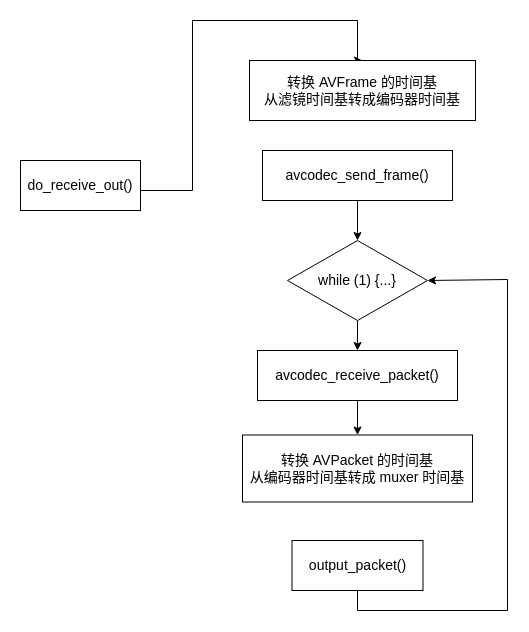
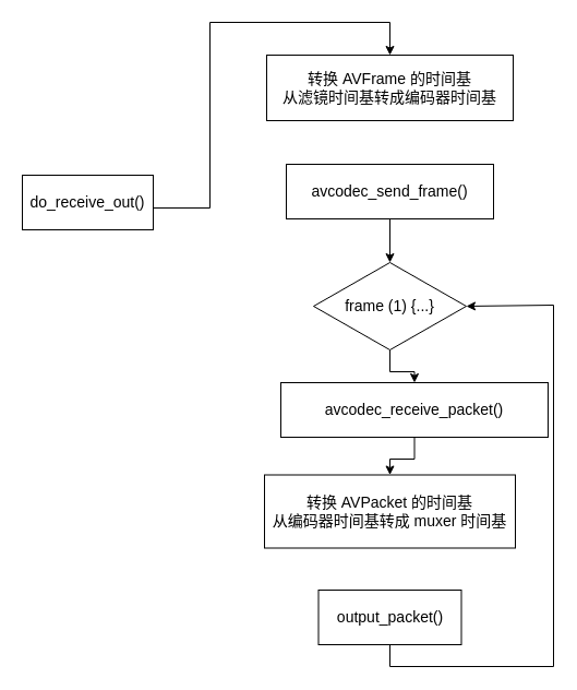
  <mxCell id="0" />
  <mxCell id="1" parent="0" />
  <mxCell id="2" style="edgeStyle=orthogonalEdgeStyle;rounded=0;orthogonalLoop=1;jettySize=auto;html=1;entryX=0.5;entryY=0;entryDx=0;entryDy=0;fontSize=14;" parent="1" source="3" target="4" edge="1"><mxGeometry relative="1" as="geometry"><Array as="points"><mxPoint x="192" y="190" /><mxPoint x="192" y="20" /><mxPoint x="357" y="20" /></Array></mxGeometry></mxCell>
  <mxCell id="3" value="do_receive_out()" style="rounded=0;whiteSpace=wrap;html=1;fontSize=14;" parent="1" vertex="1"><mxGeometry x="20" y="160" width="120" height="50" as="geometry" /></mxCell>
- <mxCell id="4" value="转换 AVFrame 的时间基&lt;br&gt;从滤镜时间基转成编码器时间基" style="rounded=0;whiteSpace=wrap;html=1;fontSize=14;" parent="1" vertex="1"><mxGeometry x="249" y="60" width="226" height="60" as="geometry" /></mxCell>
+ <mxCell id="4" value="转换 AVFrame 的时间基&lt;br&gt;从滤镜时间基转成编码器时间基" style="rounded=0;whiteSpace=wrap;html=1;fontSize=14;" parent="1" vertex="1"><mxGeometry x="244" y="50" width="226" height="60" as="geometry" /></mxCell>
  <mxCell id="5" style="edgeStyle=orthogonalEdgeStyle;rounded=0;orthogonalLoop=1;jettySize=auto;html=1;fontSize=14;" parent="1" edge="1"><mxGeometry relative="1" as="geometry"><mxPoint x="337" y="270" as="targetPoint" /></mxGeometry></mxCell>
  <mxCell id="6" style="edgeStyle=orthogonalEdgeStyle;rounded=0;orthogonalLoop=1;jettySize=auto;html=1;fontSize=14;fontColor=default;" parent="1" source="7" target="9" edge="1"><mxGeometry relative="1" as="geometry" /></mxCell>
  <mxCell id="7" value="avcodec_send_frame()" style="rounded=0;whiteSpace=wrap;html=1;fontSize=14;" parent="1" vertex="1"><mxGeometry x="262" y="150" width="190" height="50" as="geometry" /></mxCell>
  <mxCell id="8" style="edgeStyle=orthogonalEdgeStyle;rounded=0;orthogonalLoop=1;jettySize=auto;html=1;fontSize=14;fontColor=#000000;" parent="1" source="9" target="11" edge="1"><mxGeometry relative="1" as="geometry" /></mxCell>
- <mxCell id="9" value="&lt;font color=&quot;#000000&quot;&gt;while (1) {...}&lt;/font&gt;" style="rhombus;whiteSpace=wrap;html=1;fontSize=14;fontColor=#FF3333;" parent="1" vertex="1"><mxGeometry x="287" y="240" width="140" height="80" as="geometry" /></mxCell>
+ <mxCell id="9" value="&lt;font color=&quot;#000000&quot;&gt;frame (1) {...}&lt;/font&gt;" style="rhombus;whiteSpace=wrap;html=1;fontSize=14;fontColor=#FF3333;" parent="1" vertex="1"><mxGeometry x="287" y="240" width="140" height="80" as="geometry" /></mxCell>
  <mxCell id="10" style="edgeStyle=orthogonalEdgeStyle;rounded=0;orthogonalLoop=1;jettySize=auto;html=1;fontSize=14;fontColor=#000000;" parent="1" source="11" target="12" edge="1"><mxGeometry relative="1" as="geometry" /></mxCell>
- <mxCell id="11" value="avcodec_receive_packet()" style="rounded=0;whiteSpace=wrap;html=1;fontSize=14;" parent="1" vertex="1"><mxGeometry x="257" y="350" width="200" height="50" as="geometry" /></mxCell>
+ <mxCell id="11" value="avcodec_receive_packet()" style="rounded=0;whiteSpace=wrap;html=1;fontSize=14;" parent="1" vertex="1"><mxGeometry x="257" y="350" width="245" height="50" as="geometry" /></mxCell>
  <mxCell id="12" value="转换 AVPacket 的时间基&lt;br&gt;从编码器时间基转成 muxer 时间基" style="rounded=0;whiteSpace=wrap;html=1;fontSize=14;align=center;verticalAlign=middle;fontColor=default;" parent="1" vertex="1"><mxGeometry x="242" y="434.5" width="230" height="67" as="geometry" /></mxCell>
  <mxCell id="13" style="edgeStyle=orthogonalEdgeStyle;rounded=0;orthogonalLoop=1;jettySize=auto;html=1;fontSize=14;fontColor=#000000;entryX=1;entryY=0.5;entryDx=0;entryDy=0;" parent="1" source="14" target="9" edge="1"><mxGeometry relative="1" as="geometry"><Array as="points"><mxPoint x="357" y="610" /><mxPoint x="507" y="610" /><mxPoint x="507" y="279" /></Array><mxPoint x="457" y="279" as="targetPoint" /></mxGeometry></mxCell>
  <mxCell id="14" value="output_packet()" style="rounded=0;whiteSpace=wrap;html=1;fontSize=14;" parent="1" vertex="1"><mxGeometry x="291.5" y="540" width="131" height="50" as="geometry" /></mxCell>
